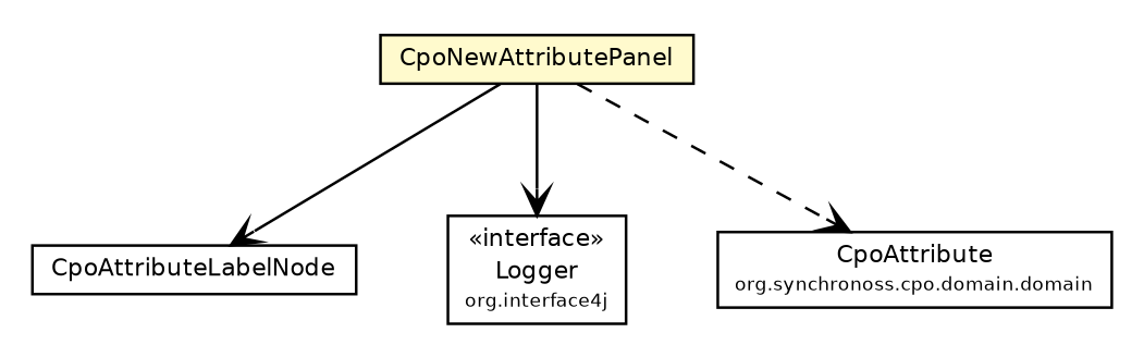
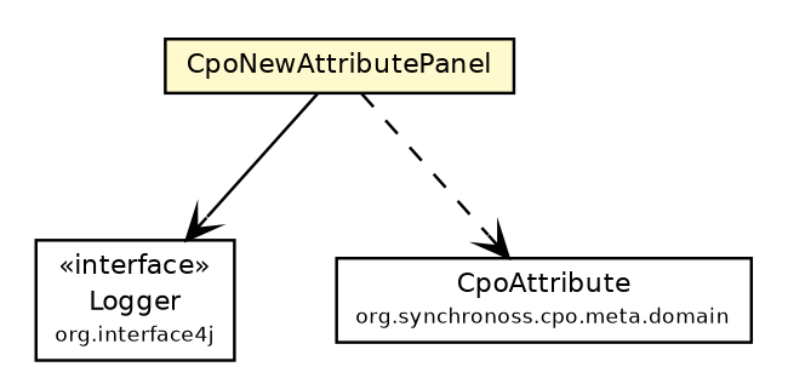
  digraph {
    node [fontcolor=black fontname=Helvetica fontsize=9.0 shape=plaintext]
    edge [arrowhead=open color=black fontcolor=black fontname=Helvetica fontsize=10.0 headport=p labelfontname=Helvetica labelfontsize=10 tailport=p]
    n1 [label=<<table border="0" cellborder="1" cellspacing="0" cellpadding="2" port="p" bgcolor="lemonChiffon" href="./CpoNewAttributePanel.html"> 		<tr><td><table border="0" cellspacing="0" cellpadding="1"> 			<tr><td> CpoNewAttributePanel </td></tr> 		</table></td></tr> 		</table>>]
-   n2 [label=<<table border="0" cellborder="1" cellspacing="0" cellpadding="2" port="p" href="./CpoAttributeLabelNode.html"> 		<tr><td><table border="0" cellspacing="0" cellpadding="1"> 			<tr><td> CpoAttributeLabelNode </td></tr> 		</table></td></tr> 		</table>>]
    n3 [label=<<table border="0" cellborder="1" cellspacing="0" cellpadding="2" port="p" href="http://java.sun.com/j2se/1.4.2/docs/api/org/slf4j/Logger.html"> 		<tr><td><table border="0" cellspacing="0" cellpadding="1"> 			<tr><td> &laquo;interface&raquo; </td></tr> 			<tr><td> Logger </td></tr> 			<tr><td><font point-size="7.0"> org.interface4j </font></td></tr> 		</table></td></tr> 		</table>>]
-   n4 [label=<<table border="0" cellborder="1" cellspacing="0" cellpadding="2" port="p" href="http://java.sun.com/j2se/1.4.2/docs/api/org/synchronoss/cpo/meta/domain/CpoAttribute.html"> 		<tr><td><table border="0" cellspacing="0" cellpadding="1"> 			<tr><td> CpoAttribute </td></tr> 			<tr><td><font point-size="7.0"> org.synchronoss.cpo.domain.domain </font></td></tr> 		</table></td></tr> 		</table>>]
-   n1 -> n2
+   n4 [label=<<table border="0" cellborder="1" cellspacing="0" cellpadding="2" port="p" href="http://java.sun.com/j2se/1.4.2/docs/api/org/synchronoss/cpo/meta/domain/CpoAttribute.html"> 		<tr><td><table border="0" cellspacing="0" cellpadding="1"> 			<tr><td> CpoAttribute </td></tr> 			<tr><td><font point-size="7.0"> org.synchronoss.cpo.meta.domain </font></td></tr> 		</table></td></tr> 		</table>>]
    n1 -> n3
    n1 -> n4 [style=dashed]
  }
